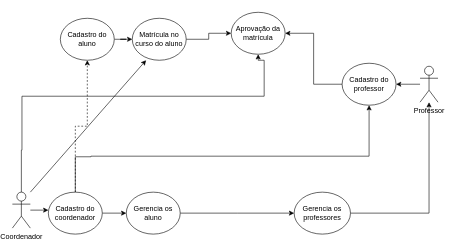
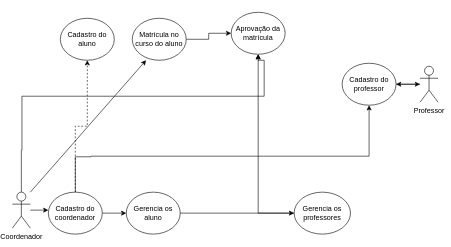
  <mxCell id="0" />
  <mxCell id="1" parent="0" />
  <mxCell id="2" style="edgeStyle=orthogonalEdgeStyle;rounded=0;orthogonalLoop=1;jettySize=auto;html=1;" parent="1" source="3" edge="1"><mxGeometry relative="1" as="geometry"><mxPoint x="660" y="140" as="targetPoint" /></mxGeometry></mxCell>
  <mxCell id="3" value="Professor" style="shape=umlActor;verticalLabelPosition=bottom;verticalAlign=top;html=1;outlineConnect=0;" parent="1" vertex="1"><mxGeometry x="700" y="110" width="30" height="60" as="geometry" /></mxCell>
  <mxCell id="4" style="edgeStyle=orthogonalEdgeStyle;rounded=0;orthogonalLoop=1;jettySize=auto;html=1;" parent="1" source="6" edge="1"><mxGeometry relative="1" as="geometry"><mxPoint x="80" y="350" as="targetPoint" /></mxGeometry></mxCell>
  <mxCell id="5" style="edgeStyle=orthogonalEdgeStyle;rounded=0;orthogonalLoop=1;jettySize=auto;html=1;entryX=0.5;entryY=1;entryDx=0;entryDy=0;" edge="1" parent="1" source="6" target="15"><mxGeometry relative="1" as="geometry"><mxPoint x="440" y="170" as="targetPoint" /><Array as="points"><mxPoint x="35" y="250" /><mxPoint x="36" y="250" /><mxPoint x="36" y="160" /><mxPoint x="440" y="160" /><mxPoint x="440" y="100" /></Array></mxGeometry></mxCell>
  <mxCell id="6" value="Coordenador" style="shape=umlActor;verticalLabelPosition=bottom;verticalAlign=top;html=1;outlineConnect=0;" parent="1" vertex="1"><mxGeometry x="20" y="320" width="30" height="60" as="geometry" /></mxCell>
- <mxCell id="7" style="edgeStyle=orthogonalEdgeStyle;rounded=0;orthogonalLoop=1;jettySize=auto;html=1;entryX=0;entryY=0.5;entryDx=0;entryDy=0;" parent="1" source="8" target="10" edge="1"><mxGeometry relative="1" as="geometry" /></mxCell>
  <mxCell id="8" value="Cadastro do aluno" style="ellipse;whiteSpace=wrap;html=1;" parent="1" vertex="1"><mxGeometry x="100" y="30" width="90" height="70" as="geometry" /></mxCell>
  <mxCell id="9" value="" style="edgeStyle=orthogonalEdgeStyle;rounded=0;orthogonalLoop=1;jettySize=auto;html=1;" parent="1" source="10" target="15" edge="1"><mxGeometry relative="1" as="geometry" /></mxCell>
  <mxCell id="10" value="Matrícula no curso do aluno" style="ellipse;whiteSpace=wrap;html=1;" parent="1" vertex="1"><mxGeometry x="220" y="30" width="90" height="70" as="geometry" /></mxCell>
  <mxCell id="11" style="edgeStyle=orthogonalEdgeStyle;rounded=0;orthogonalLoop=1;jettySize=auto;html=1;" parent="1" source="12" edge="1"><mxGeometry relative="1" as="geometry"><mxPoint x="490" y="355" as="targetPoint" /></mxGeometry></mxCell>
  <mxCell id="12" value="Gerencia os aluno" style="ellipse;whiteSpace=wrap;html=1;" parent="1" vertex="1"><mxGeometry x="210" y="320" width="90" height="70" as="geometry" /></mxCell>
- <mxCell id="13" style="edgeStyle=orthogonalEdgeStyle;rounded=0;orthogonalLoop=1;jettySize=auto;html=1;" parent="1" source="14" target="3" edge="1"><mxGeometry relative="1" as="geometry" /></mxCell>
+ <mxCell id="13" style="edgeStyle=orthogonalEdgeStyle;rounded=0;orthogonalLoop=1;jettySize=auto;html=1;" parent="1" source="14" target="15" edge="1"><mxGeometry relative="1" as="geometry" /></mxCell>
  <mxCell id="14" value="Gerencia os professores" style="ellipse;whiteSpace=wrap;html=1;" parent="1" vertex="1"><mxGeometry x="490" y="320" width="94" height="70" as="geometry" /></mxCell>
  <mxCell id="15" value="Aprovação da matrícula" style="ellipse;whiteSpace=wrap;html=1;" parent="1" vertex="1"><mxGeometry x="385" y="20" width="90" height="70" as="geometry" /></mxCell>
- <mxCell id="16" style="edgeStyle=orthogonalEdgeStyle;rounded=0;orthogonalLoop=1;jettySize=auto;html=1;entryX=1;entryY=0.5;entryDx=0;entryDy=0;" parent="1" source="17" target="15" edge="1"><mxGeometry relative="1" as="geometry" /></mxCell>
+ <mxCell id="16" style="edgeStyle=orthogonalEdgeStyle;rounded=0;orthogonalLoop=1;jettySize=auto;html=1;" parent="1" source="17" target="3" edge="1"><mxGeometry relative="1" as="geometry" /></mxCell>
  <mxCell id="17" value="Cadastro do professor" style="ellipse;whiteSpace=wrap;html=1;" parent="1" vertex="1"><mxGeometry x="570" y="105" width="90" height="70" as="geometry" /></mxCell>
  <mxCell id="18" style="edgeStyle=orthogonalEdgeStyle;rounded=0;orthogonalLoop=1;jettySize=auto;html=1;entryX=0;entryY=0.5;entryDx=0;entryDy=0;" parent="1" source="21" target="12" edge="1"><mxGeometry relative="1" as="geometry" /></mxCell>
  <mxCell id="19" style="edgeStyle=orthogonalEdgeStyle;rounded=0;orthogonalLoop=1;jettySize=auto;html=1;entryX=0.5;entryY=1;entryDx=0;entryDy=0;" edge="1" parent="1" source="21" target="17"><mxGeometry relative="1" as="geometry"><mxPoint x="630" y="260" as="targetPoint" /><Array as="points"><mxPoint x="125" y="261" /><mxPoint x="151" y="261" /><mxPoint x="151" y="260" /><mxPoint x="615" y="260" /></Array></mxGeometry></mxCell>
  <mxCell id="20" style="edgeStyle=orthogonalEdgeStyle;rounded=0;orthogonalLoop=1;jettySize=auto;html=1;entryX=0.5;entryY=1;entryDx=0;entryDy=0;dashed=1;" edge="1" parent="1" source="21" target="8"><mxGeometry relative="1" as="geometry" /></mxCell>
  <mxCell id="21" value="Cadastro do coordenador" style="ellipse;whiteSpace=wrap;html=1;" parent="1" vertex="1"><mxGeometry x="80" y="320" width="90" height="70" as="geometry" /></mxCell>
  <mxCell id="22" value="" style="endArrow=classic;html=1;rounded=0;entryX=0.256;entryY=1;entryDx=0;entryDy=0;entryPerimeter=0;" edge="1" parent="1" target="10"><mxGeometry width="50" height="50" relative="1" as="geometry"><mxPoint x="50" y="320" as="sourcePoint" /><mxPoint x="100" y="270" as="targetPoint" /></mxGeometry></mxCell>
